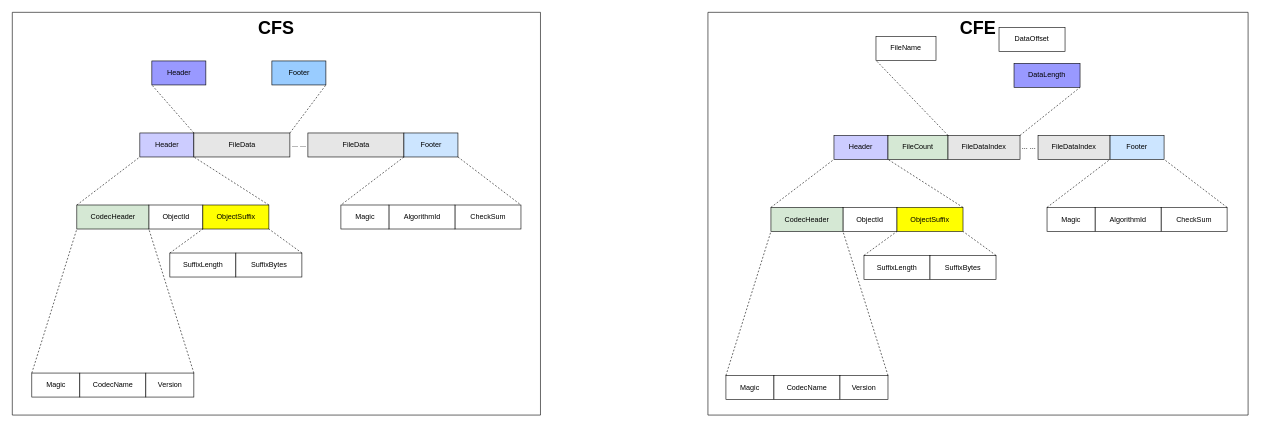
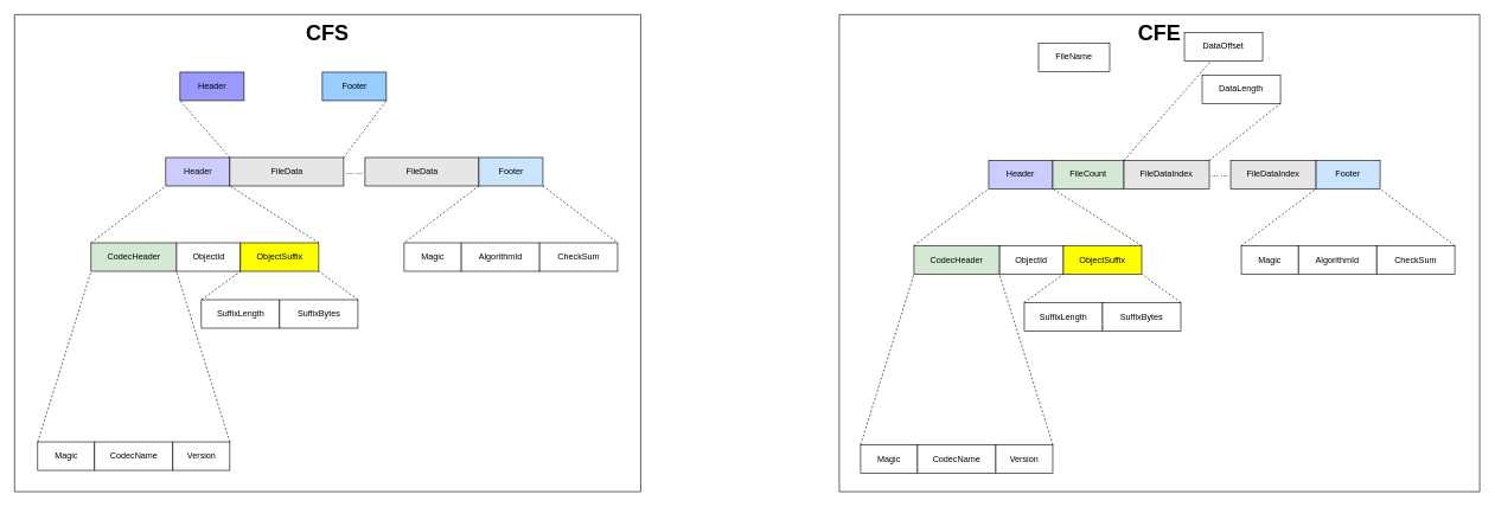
  <mxCell id="0" />
  <mxCell id="1" parent="0" />
  <mxCell id="2" value="CFS" style="swimlane;startSize=0;fontSize=30;align=center;verticalAlign=top;" vertex="1" parent="1"><mxGeometry x="20" y="20" width="880" height="671" as="geometry" /></mxCell>
  <mxCell id="3" value="" style="group" parent="2" vertex="1" connectable="0"><mxGeometry x="32.5" y="201" width="460" height="440" as="geometry" /></mxCell>
  <mxCell id="4" value="Header" style="rounded=0;whiteSpace=wrap;html=1;fillColor=#CCCCFF;fontColor=#000000;" parent="3" vertex="1"><mxGeometry x="180" width="90" height="40" as="geometry" /></mxCell>
  <mxCell id="5" value="ObjectId" style="rounded=0;whiteSpace=wrap;html=1;" parent="3" vertex="1"><mxGeometry x="195" y="120" width="90" height="40" as="geometry" /></mxCell>
  <mxCell id="6" value="" style="endArrow=none;dashed=1;html=1;entryX=0;entryY=1;entryDx=0;entryDy=0;exitX=0;exitY=0;exitDx=0;exitDy=0;" parent="3" source="15" target="4" edge="1"><mxGeometry width="50" height="50" relative="1" as="geometry"><mxPoint x="10" y="510" as="sourcePoint" /><mxPoint x="85" y="290" as="targetPoint" /></mxGeometry></mxCell>
  <mxCell id="7" value="" style="endArrow=none;dashed=1;html=1;entryX=1;entryY=1;entryDx=0;entryDy=0;exitX=1;exitY=0;exitDx=0;exitDy=0;" parent="3" source="9" target="4" edge="1"><mxGeometry width="50" height="50" relative="1" as="geometry"><mxPoint x="85" y="250" as="sourcePoint" /><mxPoint x="190" y="35" as="targetPoint" /></mxGeometry></mxCell>
  <mxCell id="8" value="" style="group" parent="3" vertex="1" connectable="0"><mxGeometry x="230" y="120" width="220" height="120" as="geometry" /></mxCell>
  <mxCell id="9" value="ObjectSuffix" style="rounded=0;whiteSpace=wrap;html=1;fillColor=#FFFF00;fontColor=#000000;" parent="8" vertex="1"><mxGeometry x="55" width="110" height="40" as="geometry" /></mxCell>
  <mxCell id="10" value="SuffixLength" style="rounded=0;whiteSpace=wrap;html=1;" parent="8" vertex="1"><mxGeometry y="80" width="110" height="40" as="geometry" /></mxCell>
  <mxCell id="11" value="SuffixBytes" style="rounded=0;whiteSpace=wrap;html=1;" parent="8" vertex="1"><mxGeometry x="110" y="80" width="110" height="40" as="geometry" /></mxCell>
  <mxCell id="12" value="" style="endArrow=none;dashed=1;html=1;entryX=0;entryY=1;entryDx=0;entryDy=0;exitX=0;exitY=0;exitDx=0;exitDy=0;" parent="8" source="10" target="9" edge="1"><mxGeometry width="50" height="50" relative="1" as="geometry"><mxPoint x="110" y="190" as="sourcePoint" /><mxPoint x="160" y="140" as="targetPoint" /></mxGeometry></mxCell>
  <mxCell id="13" value="" style="endArrow=none;dashed=1;html=1;entryX=1;entryY=1;entryDx=0;entryDy=0;exitX=1;exitY=0;exitDx=0;exitDy=0;" parent="8" source="11" target="9" edge="1"><mxGeometry width="50" height="50" relative="1" as="geometry"><mxPoint x="100" y="160" as="sourcePoint" /><mxPoint x="65" y="50" as="targetPoint" /></mxGeometry></mxCell>
  <mxCell id="14" value="" style="group" parent="3" vertex="1" connectable="0"><mxGeometry y="120" width="270" height="320" as="geometry" /></mxCell>
  <mxCell id="15" value="CodecHeader" style="rounded=0;whiteSpace=wrap;html=1;fillColor=#d5e8d4;strokeColor=#000000;" parent="14" vertex="1"><mxGeometry x="75" width="120" height="40" as="geometry" /></mxCell>
  <mxCell id="16" value="Magic" style="rounded=0;whiteSpace=wrap;html=1;" parent="14" vertex="1"><mxGeometry y="280" width="80" height="40" as="geometry" /></mxCell>
  <mxCell id="17" value="CodecName" style="rounded=0;whiteSpace=wrap;html=1;" parent="14" vertex="1"><mxGeometry x="80" y="280" width="110" height="40" as="geometry" /></mxCell>
  <mxCell id="18" value="Version" style="rounded=0;whiteSpace=wrap;html=1;" parent="14" vertex="1"><mxGeometry x="190" y="280" width="80" height="40" as="geometry" /></mxCell>
  <mxCell id="19" value="" style="endArrow=none;dashed=1;html=1;entryX=0;entryY=1;entryDx=0;entryDy=0;exitX=0;exitY=0;exitDx=0;exitDy=0;" parent="14" source="16" target="15" edge="1"><mxGeometry width="50" height="50" relative="1" as="geometry"><mxPoint x="170" y="190" as="sourcePoint" /><mxPoint x="220" y="140" as="targetPoint" /></mxGeometry></mxCell>
  <mxCell id="20" value="" style="endArrow=none;dashed=1;html=1;entryX=0;entryY=1;entryDx=0;entryDy=0;exitX=1;exitY=0;exitDx=0;exitDy=0;" parent="3" source="18" target="5" edge="1"><mxGeometry width="50" height="50" relative="1" as="geometry"><mxPoint x="340" y="510" as="sourcePoint" /><mxPoint x="415" y="290" as="targetPoint" /></mxGeometry></mxCell>
  <mxCell id="21" value="FileData" style="rounded=0;whiteSpace=wrap;html=1;fillColor=#E6E6E6;" parent="3" vertex="1"><mxGeometry x="270" width="160" height="40" as="geometry" /></mxCell>
  <mxCell id="22" value="... ..." style="text;html=1;strokeColor=none;fillColor=none;align=center;verticalAlign=middle;whiteSpace=wrap;rounded=0;" parent="3" vertex="1"><mxGeometry x="430" y="12.5" width="30" height="15" as="geometry" /></mxCell>
  <mxCell id="23" value="FileData" style="rounded=0;whiteSpace=wrap;html=1;fillColor=#E6E6E6;" parent="2" vertex="1"><mxGeometry x="492.5" y="201" width="160" height="40" as="geometry" /></mxCell>
  <mxCell id="24" value="" style="group" parent="2" vertex="1" connectable="0"><mxGeometry x="547.5" y="201" width="300" height="160" as="geometry" /></mxCell>
  <mxCell id="25" value="CheckSum" style="rounded=0;whiteSpace=wrap;html=1;" parent="24" vertex="1"><mxGeometry x="190" y="120" width="110" height="40" as="geometry" /></mxCell>
  <mxCell id="26" value="AlgorithmId" style="rounded=0;whiteSpace=wrap;html=1;" parent="24" vertex="1"><mxGeometry x="80" y="120" width="110" height="40" as="geometry" /></mxCell>
  <mxCell id="27" value="Magic" style="rounded=0;whiteSpace=wrap;html=1;" parent="24" vertex="1"><mxGeometry y="120" width="80" height="40" as="geometry" /></mxCell>
  <mxCell id="28" value="Footer" style="rounded=0;whiteSpace=wrap;html=1;fillColor=#CCE5FF;" parent="24" vertex="1"><mxGeometry x="105" width="90" height="40" as="geometry" /></mxCell>
  <mxCell id="29" value="" style="endArrow=none;dashed=1;html=1;exitX=1;exitY=1;exitDx=0;exitDy=0;entryX=1;entryY=0;entryDx=0;entryDy=0;" parent="24" source="28" target="25" edge="1"><mxGeometry width="50" height="50" relative="1" as="geometry"><mxPoint x="135" y="240" as="sourcePoint" /><mxPoint x="-50" y="170" as="targetPoint" /></mxGeometry></mxCell>
  <mxCell id="30" value="" style="endArrow=none;dashed=1;html=1;exitX=0;exitY=1;exitDx=0;exitDy=0;entryX=0;entryY=0;entryDx=0;entryDy=0;" parent="24" source="28" target="27" edge="1"><mxGeometry width="50" height="50" relative="1" as="geometry"><mxPoint x="45" y="40" as="sourcePoint" /><mxPoint x="115" y="140" as="targetPoint" /></mxGeometry></mxCell>
  <mxCell id="31" value="Header" style="rounded=0;whiteSpace=wrap;html=1;fillColor=#9999FF;fontColor=#000000;" parent="2" vertex="1"><mxGeometry x="232.5" y="81" width="90" height="40" as="geometry" /></mxCell>
  <mxCell id="32" value="Footer" style="rounded=0;whiteSpace=wrap;html=1;fillColor=#99CCFF;" parent="2" vertex="1"><mxGeometry x="432.5" y="81" width="90" height="40" as="geometry" /></mxCell>
  <mxCell id="33" value="" style="endArrow=none;dashed=1;html=1;entryX=0;entryY=1;entryDx=0;entryDy=0;exitX=0;exitY=0;exitDx=0;exitDy=0;" parent="2" source="21" target="31" edge="1"><mxGeometry width="50" height="50" relative="1" as="geometry"><mxPoint x="392.5" y="161" as="sourcePoint" /><mxPoint x="442.5" y="111" as="targetPoint" /></mxGeometry></mxCell>
  <mxCell id="34" value="" style="endArrow=none;dashed=1;html=1;entryX=1;entryY=1;entryDx=0;entryDy=0;exitX=1;exitY=0;exitDx=0;exitDy=0;" parent="2" source="21" target="32" edge="1"><mxGeometry width="50" height="50" relative="1" as="geometry"><mxPoint x="312.5" y="211" as="sourcePoint" /><mxPoint x="242.5" y="131" as="targetPoint" /></mxGeometry></mxCell>
  <mxCell id="35" value="CFE" style="swimlane;startSize=0;fontSize=30;align=center;verticalAlign=top;" vertex="1" parent="1"><mxGeometry x="1179" y="20" width="900" height="671" as="geometry" /></mxCell>
  <mxCell id="36" value="FileName" style="rounded=0;whiteSpace=wrap;html=1;" vertex="1" parent="35"><mxGeometry x="280" y="40" width="100" height="40" as="geometry" /></mxCell>
  <mxCell id="37" value="DataOffset" style="rounded=0;whiteSpace=wrap;html=1;" vertex="1" parent="35"><mxGeometry x="485" y="25" width="110" height="40" as="geometry" /></mxCell>
- <mxCell id="38" value="DataLength" style="rounded=0;whiteSpace=wrap;html=1;fillColor=#9999ff;" vertex="1" parent="35"><mxGeometry x="510" y="85" width="110" height="40" as="geometry" /></mxCell>
- <mxCell id="39" value="" style="endArrow=none;dashed=1;html=1;fontSize=30;entryX=0;entryY=1;entryDx=0;entryDy=0;exitX=1;exitY=0;exitDx=0;exitDy=0;" edge="1" parent="35" source="58" target="36"><mxGeometry width="50" height="50" relative="1" as="geometry"><mxPoint x="530" y="135" as="sourcePoint" /><mxPoint x="580" y="85" as="targetPoint" /></mxGeometry></mxCell>
+ <mxCell id="38" value="DataLength" style="rounded=0;whiteSpace=wrap;html=1;" vertex="1" parent="35"><mxGeometry x="510" y="85" width="110" height="40" as="geometry" /></mxCell>
+ <mxCell id="39" value="" style="endArrow=none;dashed=1;html=1;fontSize=30;exitX=1;exitY=0;exitDx=0;exitDy=0;" edge="1" parent="35" source="58" target="37"><mxGeometry width="50" height="50" relative="1" as="geometry"><mxPoint x="530" y="135" as="sourcePoint" /><mxPoint x="580" y="85" as="targetPoint" /></mxGeometry></mxCell>
  <mxCell id="40" value="" style="endArrow=none;dashed=1;html=1;fontSize=30;entryX=1;entryY=1;entryDx=0;entryDy=0;exitX=1;exitY=0;exitDx=0;exitDy=0;" edge="1" parent="35" source="61" target="38"><mxGeometry width="50" height="50" relative="1" as="geometry"><mxPoint x="410" y="215" as="sourcePoint" /><mxPoint x="320" y="135" as="targetPoint" /></mxGeometry></mxCell>
  <mxCell id="41" value="Header" style="rounded=0;whiteSpace=wrap;html=1;fillColor=#CCCCFF;fontColor=#000000;" vertex="1" parent="35"><mxGeometry x="210" y="205" width="90" height="40" as="geometry" /></mxCell>
  <mxCell id="42" value="ObjectId" style="rounded=0;whiteSpace=wrap;html=1;" vertex="1" parent="35"><mxGeometry x="225" y="325" width="90" height="40" as="geometry" /></mxCell>
  <mxCell id="43" value="" style="endArrow=none;dashed=1;html=1;entryX=0;entryY=1;entryDx=0;entryDy=0;exitX=0;exitY=0;exitDx=0;exitDy=0;" edge="1" parent="35" source="52" target="41"><mxGeometry width="50" height="50" relative="1" as="geometry"><mxPoint x="40" y="715" as="sourcePoint" /><mxPoint x="115" y="495" as="targetPoint" /></mxGeometry></mxCell>
  <mxCell id="44" value="" style="endArrow=none;dashed=1;html=1;entryX=1;entryY=1;entryDx=0;entryDy=0;exitX=1;exitY=0;exitDx=0;exitDy=0;" edge="1" parent="35" source="46" target="41"><mxGeometry width="50" height="50" relative="1" as="geometry"><mxPoint x="115" y="455" as="sourcePoint" /><mxPoint x="220" y="240" as="targetPoint" /></mxGeometry></mxCell>
  <mxCell id="45" value="" style="group" vertex="1" connectable="0" parent="35"><mxGeometry x="260" y="325" width="220" height="120" as="geometry" /></mxCell>
  <mxCell id="46" value="ObjectSuffix" style="rounded=0;whiteSpace=wrap;html=1;fillColor=#FFFF00;fontColor=#000000;" vertex="1" parent="45"><mxGeometry x="55" width="110" height="40" as="geometry" /></mxCell>
  <mxCell id="47" value="SuffixLength" style="rounded=0;whiteSpace=wrap;html=1;" vertex="1" parent="45"><mxGeometry y="80" width="110" height="40" as="geometry" /></mxCell>
  <mxCell id="48" value="SuffixBytes" style="rounded=0;whiteSpace=wrap;html=1;" vertex="1" parent="45"><mxGeometry x="110" y="80" width="110" height="40" as="geometry" /></mxCell>
  <mxCell id="49" value="" style="endArrow=none;dashed=1;html=1;entryX=0;entryY=1;entryDx=0;entryDy=0;exitX=0;exitY=0;exitDx=0;exitDy=0;" edge="1" parent="45" source="47" target="46"><mxGeometry width="50" height="50" relative="1" as="geometry"><mxPoint x="110" y="190" as="sourcePoint" /><mxPoint x="160" y="140" as="targetPoint" /></mxGeometry></mxCell>
  <mxCell id="50" value="" style="endArrow=none;dashed=1;html=1;entryX=1;entryY=1;entryDx=0;entryDy=0;exitX=1;exitY=0;exitDx=0;exitDy=0;" edge="1" parent="45" source="48" target="46"><mxGeometry width="50" height="50" relative="1" as="geometry"><mxPoint x="100" y="160" as="sourcePoint" /><mxPoint x="65" y="50" as="targetPoint" /></mxGeometry></mxCell>
  <mxCell id="51" value="" style="group" vertex="1" connectable="0" parent="35"><mxGeometry x="30" y="325" width="270" height="320" as="geometry" /></mxCell>
  <mxCell id="52" value="CodecHeader" style="rounded=0;whiteSpace=wrap;html=1;fillColor=#d5e8d4;strokeColor=#000000;" vertex="1" parent="51"><mxGeometry x="75" width="120" height="40" as="geometry" /></mxCell>
  <mxCell id="53" value="Magic" style="rounded=0;whiteSpace=wrap;html=1;" vertex="1" parent="51"><mxGeometry y="280" width="80" height="40" as="geometry" /></mxCell>
  <mxCell id="54" value="CodecName" style="rounded=0;whiteSpace=wrap;html=1;" vertex="1" parent="51"><mxGeometry x="80" y="280" width="110" height="40" as="geometry" /></mxCell>
  <mxCell id="55" value="Version" style="rounded=0;whiteSpace=wrap;html=1;" vertex="1" parent="51"><mxGeometry x="190" y="280" width="80" height="40" as="geometry" /></mxCell>
  <mxCell id="56" value="" style="endArrow=none;dashed=1;html=1;entryX=0;entryY=1;entryDx=0;entryDy=0;exitX=0;exitY=0;exitDx=0;exitDy=0;" edge="1" parent="51" source="53" target="52"><mxGeometry width="50" height="50" relative="1" as="geometry"><mxPoint x="170" y="190" as="sourcePoint" /><mxPoint x="220" y="140" as="targetPoint" /></mxGeometry></mxCell>
  <mxCell id="57" value="" style="endArrow=none;dashed=1;html=1;entryX=0;entryY=1;entryDx=0;entryDy=0;exitX=1;exitY=0;exitDx=0;exitDy=0;" edge="1" parent="35" source="55" target="42"><mxGeometry width="50" height="50" relative="1" as="geometry"><mxPoint x="370" y="715" as="sourcePoint" /><mxPoint x="445" y="495" as="targetPoint" /></mxGeometry></mxCell>
  <mxCell id="58" value="FileCount" style="rounded=0;whiteSpace=wrap;html=1;fillColor=#d5e8d4;" vertex="1" parent="35"><mxGeometry x="300" y="205" width="100" height="40" as="geometry" /></mxCell>
  <mxCell id="59" value="... ..." style="text;html=1;strokeColor=none;fillColor=none;align=center;verticalAlign=middle;whiteSpace=wrap;rounded=0;" vertex="1" parent="35"><mxGeometry x="520" y="217.5" width="30" height="15" as="geometry" /></mxCell>
  <mxCell id="60" value="FileDataIndex" style="rounded=0;whiteSpace=wrap;html=1;fillColor=#E6E6E6;" vertex="1" parent="35"><mxGeometry x="550" y="205" width="120" height="40" as="geometry" /></mxCell>
  <mxCell id="61" value="FileDataIndex" style="rounded=0;whiteSpace=wrap;html=1;fillColor=#E6E6E6;" vertex="1" parent="35"><mxGeometry x="400" y="205" width="120" height="40" as="geometry" /></mxCell>
  <mxCell id="62" value="CheckSum" style="rounded=0;whiteSpace=wrap;html=1;" vertex="1" parent="35"><mxGeometry x="755" y="325" width="110" height="40" as="geometry" /></mxCell>
  <mxCell id="63" value="AlgorithmId" style="rounded=0;whiteSpace=wrap;html=1;" vertex="1" parent="35"><mxGeometry x="645" y="325" width="110" height="40" as="geometry" /></mxCell>
  <mxCell id="64" value="Magic" style="rounded=0;whiteSpace=wrap;html=1;" vertex="1" parent="35"><mxGeometry x="565" y="325" width="80" height="40" as="geometry" /></mxCell>
  <mxCell id="65" value="Footer" style="rounded=0;whiteSpace=wrap;html=1;fillColor=#CCE5FF;" vertex="1" parent="35"><mxGeometry x="670" y="205" width="90" height="40" as="geometry" /></mxCell>
  <mxCell id="66" value="" style="endArrow=none;dashed=1;html=1;fontSize=30;entryX=1;entryY=1;entryDx=0;entryDy=0;exitX=0;exitY=0;exitDx=0;exitDy=0;" edge="1" parent="35" source="64" target="60"><mxGeometry width="50" height="50" relative="1" as="geometry"><mxPoint x="590" y="345" as="sourcePoint" /><mxPoint x="640" y="295" as="targetPoint" /></mxGeometry></mxCell>
  <mxCell id="67" value="" style="endArrow=none;dashed=1;html=1;fontSize=30;entryX=1;entryY=1;entryDx=0;entryDy=0;exitX=1;exitY=0;exitDx=0;exitDy=0;" edge="1" parent="35" source="62" target="65"><mxGeometry width="50" height="50" relative="1" as="geometry"><mxPoint x="575" y="335" as="sourcePoint" /><mxPoint x="680" y="255" as="targetPoint" /></mxGeometry></mxCell>
